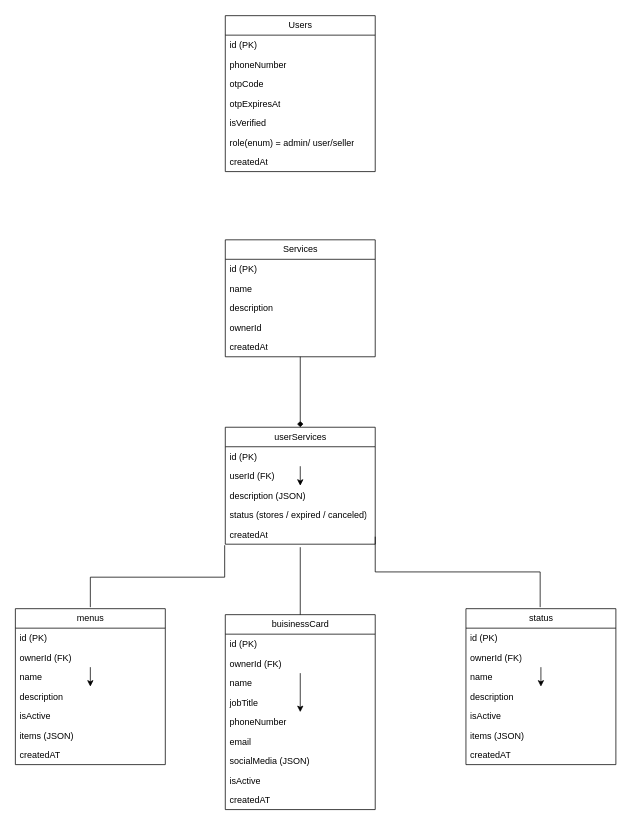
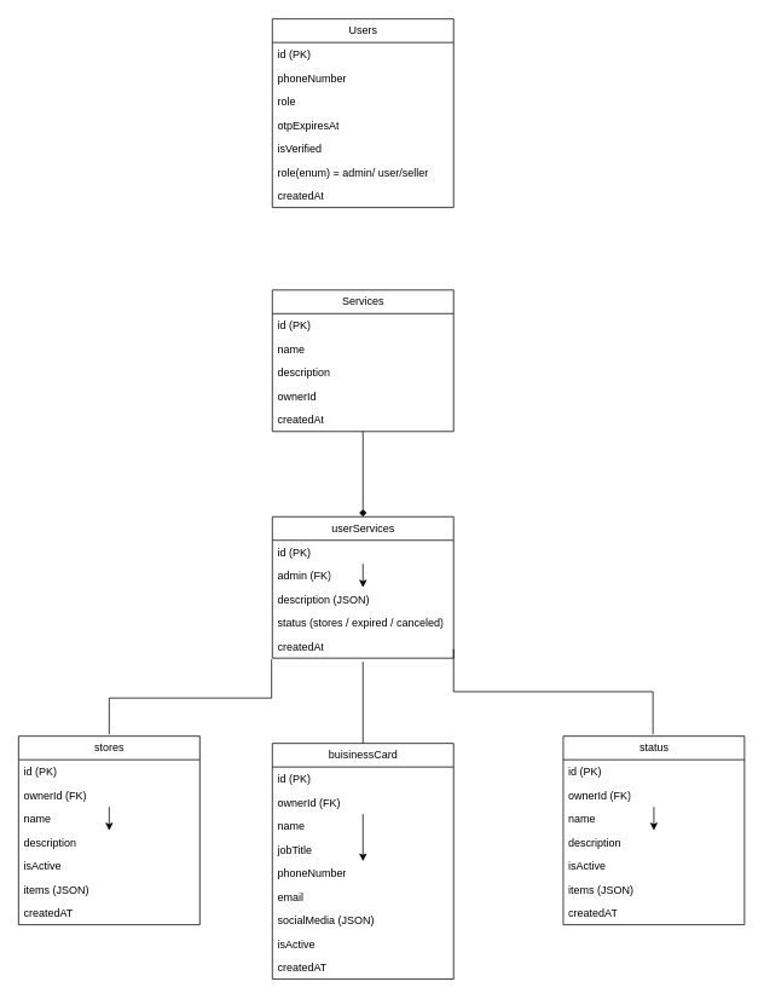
  <mxCell id="0" />
  <mxCell id="1" parent="0" />
  <mxCell id="2" value="Users" style="swimlane;fontStyle=0;childLayout=stackLayout;horizontal=1;startSize=26;fillColor=none;horizontalStack=0;resizeParent=1;resizeParentMax=0;resizeLast=0;collapsible=1;marginBottom=0;html=1;" vertex="1" parent="1"><mxGeometry x="300" y="20" width="200" height="208" as="geometry" /></mxCell>
  <mxCell id="3" value="id (PK)&lt;span style=&quot;white-space: pre;&quot;&gt;&#09;&lt;/span&gt;" style="text;strokeColor=none;fillColor=none;align=left;verticalAlign=top;spacingLeft=4;spacingRight=4;overflow=hidden;rotatable=0;points=[[0,0.5],[1,0.5]];portConstraint=eastwest;whiteSpace=wrap;html=1;" vertex="1" parent="2"><mxGeometry y="26" width="200" height="26" as="geometry" /></mxCell>
  <mxCell id="4" value="phoneNumber&lt;div&gt;&lt;span style=&quot;white-space: pre;&quot;&gt;&#09;&lt;/span&gt;&lt;br&gt;&lt;/div&gt;" style="text;strokeColor=none;fillColor=none;align=left;verticalAlign=top;spacingLeft=4;spacingRight=4;overflow=hidden;rotatable=0;points=[[0,0.5],[1,0.5]];portConstraint=eastwest;whiteSpace=wrap;html=1;" vertex="1" parent="2"><mxGeometry y="52" width="200" height="26" as="geometry" /></mxCell>
- <mxCell id="5" value="otpCode" style="text;strokeColor=none;fillColor=none;align=left;verticalAlign=top;spacingLeft=4;spacingRight=4;overflow=hidden;rotatable=0;points=[[0,0.5],[1,0.5]];portConstraint=eastwest;whiteSpace=wrap;html=1;" vertex="1" parent="2"><mxGeometry y="78" width="200" height="26" as="geometry" /></mxCell>
+ <mxCell id="5" value="role" style="text;strokeColor=none;fillColor=none;align=left;verticalAlign=top;spacingLeft=4;spacingRight=4;overflow=hidden;rotatable=0;points=[[0,0.5],[1,0.5]];portConstraint=eastwest;whiteSpace=wrap;html=1;" vertex="1" parent="2"><mxGeometry y="78" width="200" height="26" as="geometry" /></mxCell>
  <mxCell id="6" value="otpExpiresAt" style="text;strokeColor=none;fillColor=none;align=left;verticalAlign=top;spacingLeft=4;spacingRight=4;overflow=hidden;rotatable=0;points=[[0,0.5],[1,0.5]];portConstraint=eastwest;whiteSpace=wrap;html=1;" vertex="1" parent="2"><mxGeometry y="104" width="200" height="26" as="geometry" /></mxCell>
  <mxCell id="7" value="isVerified" style="text;strokeColor=none;fillColor=none;align=left;verticalAlign=top;spacingLeft=4;spacingRight=4;overflow=hidden;rotatable=0;points=[[0,0.5],[1,0.5]];portConstraint=eastwest;whiteSpace=wrap;html=1;" vertex="1" parent="2"><mxGeometry y="130" width="200" height="26" as="geometry" /></mxCell>
  <mxCell id="8" value="role(enum) = admin/ user/seller" style="text;strokeColor=none;fillColor=none;align=left;verticalAlign=top;spacingLeft=4;spacingRight=4;overflow=hidden;rotatable=0;points=[[0,0.5],[1,0.5]];portConstraint=eastwest;whiteSpace=wrap;html=1;" vertex="1" parent="2"><mxGeometry y="156" width="200" height="26" as="geometry" /></mxCell>
  <mxCell id="9" value="createdAt" style="text;strokeColor=none;fillColor=none;align=left;verticalAlign=top;spacingLeft=4;spacingRight=4;overflow=hidden;rotatable=0;points=[[0,0.5],[1,0.5]];portConstraint=eastwest;whiteSpace=wrap;html=1;" vertex="1" parent="2"><mxGeometry y="182" width="200" height="26" as="geometry" /></mxCell>
  <mxCell id="10" style="edgeStyle=none;html=1;entryX=0.5;entryY=0;entryDx=0;entryDy=0;endArrow=diamond;" edge="1" parent="1" source="11" target="17"><mxGeometry relative="1" as="geometry" /></mxCell>
  <mxCell id="11" value="Services" style="swimlane;fontStyle=0;childLayout=stackLayout;horizontal=1;startSize=26;fillColor=none;horizontalStack=0;resizeParent=1;resizeParentMax=0;resizeLast=0;collapsible=1;marginBottom=0;html=1;" vertex="1" parent="1"><mxGeometry x="300" y="319" width="200" height="156" as="geometry" /></mxCell>
  <mxCell id="12" value="id (PK)" style="text;strokeColor=none;fillColor=none;align=left;verticalAlign=top;spacingLeft=4;spacingRight=4;overflow=hidden;rotatable=0;points=[[0,0.5],[1,0.5]];portConstraint=eastwest;whiteSpace=wrap;html=1;" vertex="1" parent="11"><mxGeometry y="26" width="200" height="26" as="geometry" /></mxCell>
  <mxCell id="13" value="name" style="text;strokeColor=none;fillColor=none;align=left;verticalAlign=top;spacingLeft=4;spacingRight=4;overflow=hidden;rotatable=0;points=[[0,0.5],[1,0.5]];portConstraint=eastwest;whiteSpace=wrap;html=1;" vertex="1" parent="11"><mxGeometry y="52" width="200" height="26" as="geometry" /></mxCell>
  <mxCell id="14" value="description" style="text;strokeColor=none;fillColor=none;align=left;verticalAlign=top;spacingLeft=4;spacingRight=4;overflow=hidden;rotatable=0;points=[[0,0.5],[1,0.5]];portConstraint=eastwest;whiteSpace=wrap;html=1;" vertex="1" parent="11"><mxGeometry y="78" width="200" height="26" as="geometry" /></mxCell>
  <mxCell id="15" value="ownerId" style="text;strokeColor=none;fillColor=none;align=left;verticalAlign=top;spacingLeft=4;spacingRight=4;overflow=hidden;rotatable=0;points=[[0,0.5],[1,0.5]];portConstraint=eastwest;whiteSpace=wrap;html=1;" vertex="1" parent="11"><mxGeometry y="104" width="200" height="26" as="geometry" /></mxCell>
  <mxCell id="16" value="createdAt" style="text;strokeColor=none;fillColor=none;align=left;verticalAlign=top;spacingLeft=4;spacingRight=4;overflow=hidden;rotatable=0;points=[[0,0.5],[1,0.5]];portConstraint=eastwest;whiteSpace=wrap;html=1;" vertex="1" parent="11"><mxGeometry y="130" width="200" height="26" as="geometry" /></mxCell>
  <mxCell id="17" value="userServices" style="swimlane;fontStyle=0;childLayout=stackLayout;horizontal=1;startSize=26;fillColor=none;horizontalStack=0;resizeParent=1;resizeParentMax=0;resizeLast=0;collapsible=1;marginBottom=0;html=1;" vertex="1" parent="1"><mxGeometry x="300" y="569" width="200" height="156" as="geometry" /></mxCell>
  <mxCell id="18" value="" style="edgeStyle=none;html=1;" edge="1" parent="17" source="19" target="21"><mxGeometry relative="1" as="geometry" /></mxCell>
  <mxCell id="19" value="id (PK)" style="text;strokeColor=none;fillColor=none;align=left;verticalAlign=top;spacingLeft=4;spacingRight=4;overflow=hidden;rotatable=0;points=[[0,0.5],[1,0.5]];portConstraint=eastwest;whiteSpace=wrap;html=1;" vertex="1" parent="17"><mxGeometry y="26" width="200" height="26" as="geometry" /></mxCell>
- <mxCell id="20" value="userId (FK)" style="text;strokeColor=none;fillColor=none;align=left;verticalAlign=top;spacingLeft=4;spacingRight=4;overflow=hidden;rotatable=0;points=[[0,0.5],[1,0.5]];portConstraint=eastwest;whiteSpace=wrap;html=1;" vertex="1" parent="17"><mxGeometry y="52" width="200" height="26" as="geometry" /></mxCell>
+ <mxCell id="20" value="admin (FK)" style="text;strokeColor=none;fillColor=none;align=left;verticalAlign=top;spacingLeft=4;spacingRight=4;overflow=hidden;rotatable=0;points=[[0,0.5],[1,0.5]];portConstraint=eastwest;whiteSpace=wrap;html=1;" vertex="1" parent="17"><mxGeometry y="52" width="200" height="26" as="geometry" /></mxCell>
  <mxCell id="21" value="description (JSON)" style="text;strokeColor=none;fillColor=none;align=left;verticalAlign=top;spacingLeft=4;spacingRight=4;overflow=hidden;rotatable=0;points=[[0,0.5],[1,0.5]];portConstraint=eastwest;whiteSpace=wrap;html=1;" vertex="1" parent="17"><mxGeometry y="78" width="200" height="26" as="geometry" /></mxCell>
  <mxCell id="22" value="status (stores / expired / canceled)" style="text;strokeColor=none;fillColor=none;align=left;verticalAlign=top;spacingLeft=4;spacingRight=4;overflow=hidden;rotatable=0;points=[[0,0.5],[1,0.5]];portConstraint=eastwest;whiteSpace=wrap;html=1;" vertex="1" parent="17"><mxGeometry y="104" width="200" height="26" as="geometry" /></mxCell>
  <mxCell id="23" value="createdAt" style="text;strokeColor=none;fillColor=none;align=left;verticalAlign=top;spacingLeft=4;spacingRight=4;overflow=hidden;rotatable=0;points=[[0,0.5],[1,0.5]];portConstraint=eastwest;whiteSpace=wrap;html=1;" vertex="1" parent="17"><mxGeometry y="130" width="200" height="26" as="geometry" /></mxCell>
  <mxCell id="24" value="status" style="swimlane;fontStyle=0;childLayout=stackLayout;horizontal=1;startSize=26;fillColor=none;horizontalStack=0;resizeParent=1;resizeParentMax=0;resizeLast=0;collapsible=1;marginBottom=0;html=1;" vertex="1" parent="1"><mxGeometry x="621" y="811" width="200" height="208" as="geometry" /></mxCell>
  <mxCell id="25" value="" style="edgeStyle=none;html=1;" edge="1" parent="24" source="27" target="29"><mxGeometry relative="1" as="geometry" /></mxCell>
  <mxCell id="26" value="id (PK)" style="text;strokeColor=none;fillColor=none;align=left;verticalAlign=top;spacingLeft=4;spacingRight=4;overflow=hidden;rotatable=0;points=[[0,0.5],[1,0.5]];portConstraint=eastwest;whiteSpace=wrap;html=1;" vertex="1" parent="24"><mxGeometry y="26" width="200" height="26" as="geometry" /></mxCell>
  <mxCell id="27" value="ownerId (FK)" style="text;strokeColor=none;fillColor=none;align=left;verticalAlign=top;spacingLeft=4;spacingRight=4;overflow=hidden;rotatable=0;points=[[0,0.5],[1,0.5]];portConstraint=eastwest;whiteSpace=wrap;html=1;" vertex="1" parent="24"><mxGeometry y="52" width="200" height="26" as="geometry" /></mxCell>
  <mxCell id="28" value="name" style="text;strokeColor=none;fillColor=none;align=left;verticalAlign=top;spacingLeft=4;spacingRight=4;overflow=hidden;rotatable=0;points=[[0,0.5],[1,0.5]];portConstraint=eastwest;whiteSpace=wrap;html=1;" vertex="1" parent="24"><mxGeometry y="78" width="200" height="26" as="geometry" /></mxCell>
  <mxCell id="29" value="description" style="text;strokeColor=none;fillColor=none;align=left;verticalAlign=top;spacingLeft=4;spacingRight=4;overflow=hidden;rotatable=0;points=[[0,0.5],[1,0.5]];portConstraint=eastwest;whiteSpace=wrap;html=1;" vertex="1" parent="24"><mxGeometry y="104" width="200" height="26" as="geometry" /></mxCell>
  <mxCell id="30" value="isActive" style="text;strokeColor=none;fillColor=none;align=left;verticalAlign=top;spacingLeft=4;spacingRight=4;overflow=hidden;rotatable=0;points=[[0,0.5],[1,0.5]];portConstraint=eastwest;whiteSpace=wrap;html=1;" vertex="1" parent="24"><mxGeometry y="130" width="200" height="26" as="geometry" /></mxCell>
  <mxCell id="31" value="items (JSON)" style="text;strokeColor=none;fillColor=none;align=left;verticalAlign=top;spacingLeft=4;spacingRight=4;overflow=hidden;rotatable=0;points=[[0,0.5],[1,0.5]];portConstraint=eastwest;whiteSpace=wrap;html=1;" vertex="1" parent="24"><mxGeometry y="156" width="200" height="26" as="geometry" /></mxCell>
  <mxCell id="32" value="createdAT" style="text;strokeColor=none;fillColor=none;align=left;verticalAlign=top;spacingLeft=4;spacingRight=4;overflow=hidden;rotatable=0;points=[[0,0.5],[1,0.5]];portConstraint=eastwest;whiteSpace=wrap;html=1;" vertex="1" parent="24"><mxGeometry y="182" width="200" height="26" as="geometry" /></mxCell>
- <mxCell id="33" value="menus" style="swimlane;fontStyle=0;childLayout=stackLayout;horizontal=1;startSize=26;fillColor=none;horizontalStack=0;resizeParent=1;resizeParentMax=0;resizeLast=0;collapsible=1;marginBottom=0;html=1;" vertex="1" parent="1"><mxGeometry x="20" y="811" width="200" height="208" as="geometry" /></mxCell>
+ <mxCell id="33" value="stores" style="swimlane;fontStyle=0;childLayout=stackLayout;horizontal=1;startSize=26;fillColor=none;horizontalStack=0;resizeParent=1;resizeParentMax=0;resizeLast=0;collapsible=1;marginBottom=0;html=1;" vertex="1" parent="1"><mxGeometry x="20" y="811" width="200" height="208" as="geometry" /></mxCell>
  <mxCell id="34" value="" style="edgeStyle=none;html=1;" edge="1" parent="33" source="36" target="38"><mxGeometry relative="1" as="geometry" /></mxCell>
  <mxCell id="35" value="id (PK)" style="text;strokeColor=none;fillColor=none;align=left;verticalAlign=top;spacingLeft=4;spacingRight=4;overflow=hidden;rotatable=0;points=[[0,0.5],[1,0.5]];portConstraint=eastwest;whiteSpace=wrap;html=1;" vertex="1" parent="33"><mxGeometry y="26" width="200" height="26" as="geometry" /></mxCell>
  <mxCell id="36" value="ownerId (FK)" style="text;strokeColor=none;fillColor=none;align=left;verticalAlign=top;spacingLeft=4;spacingRight=4;overflow=hidden;rotatable=0;points=[[0,0.5],[1,0.5]];portConstraint=eastwest;whiteSpace=wrap;html=1;" vertex="1" parent="33"><mxGeometry y="52" width="200" height="26" as="geometry" /></mxCell>
  <mxCell id="37" value="name" style="text;strokeColor=none;fillColor=none;align=left;verticalAlign=top;spacingLeft=4;spacingRight=4;overflow=hidden;rotatable=0;points=[[0,0.5],[1,0.5]];portConstraint=eastwest;whiteSpace=wrap;html=1;" vertex="1" parent="33"><mxGeometry y="78" width="200" height="26" as="geometry" /></mxCell>
  <mxCell id="38" value="description" style="text;strokeColor=none;fillColor=none;align=left;verticalAlign=top;spacingLeft=4;spacingRight=4;overflow=hidden;rotatable=0;points=[[0,0.5],[1,0.5]];portConstraint=eastwest;whiteSpace=wrap;html=1;" vertex="1" parent="33"><mxGeometry y="104" width="200" height="26" as="geometry" /></mxCell>
  <mxCell id="39" value="isActive" style="text;strokeColor=none;fillColor=none;align=left;verticalAlign=top;spacingLeft=4;spacingRight=4;overflow=hidden;rotatable=0;points=[[0,0.5],[1,0.5]];portConstraint=eastwest;whiteSpace=wrap;html=1;" vertex="1" parent="33"><mxGeometry y="130" width="200" height="26" as="geometry" /></mxCell>
  <mxCell id="40" value="items (JSON)" style="text;strokeColor=none;fillColor=none;align=left;verticalAlign=top;spacingLeft=4;spacingRight=4;overflow=hidden;rotatable=0;points=[[0,0.5],[1,0.5]];portConstraint=eastwest;whiteSpace=wrap;html=1;" vertex="1" parent="33"><mxGeometry y="156" width="200" height="26" as="geometry" /></mxCell>
  <mxCell id="41" value="createdAT" style="text;strokeColor=none;fillColor=none;align=left;verticalAlign=top;spacingLeft=4;spacingRight=4;overflow=hidden;rotatable=0;points=[[0,0.5],[1,0.5]];portConstraint=eastwest;whiteSpace=wrap;html=1;" vertex="1" parent="33"><mxGeometry y="182" width="200" height="26" as="geometry" /></mxCell>
  <mxCell id="42" value="buisinessCard" style="swimlane;fontStyle=0;childLayout=stackLayout;horizontal=1;startSize=26;fillColor=none;horizontalStack=0;resizeParent=1;resizeParentMax=0;resizeLast=0;collapsible=1;marginBottom=0;html=1;" vertex="1" parent="1"><mxGeometry x="300" y="819" width="200" height="260" as="geometry" /></mxCell>
  <mxCell id="43" value="" style="edgeStyle=none;html=1;" edge="1" parent="42" source="45" target="49"><mxGeometry relative="1" as="geometry" /></mxCell>
  <mxCell id="44" value="id (PK)" style="text;strokeColor=none;fillColor=none;align=left;verticalAlign=top;spacingLeft=4;spacingRight=4;overflow=hidden;rotatable=0;points=[[0,0.5],[1,0.5]];portConstraint=eastwest;whiteSpace=wrap;html=1;" vertex="1" parent="42"><mxGeometry y="26" width="200" height="26" as="geometry" /></mxCell>
  <mxCell id="45" value="ownerId (FK)" style="text;strokeColor=none;fillColor=none;align=left;verticalAlign=top;spacingLeft=4;spacingRight=4;overflow=hidden;rotatable=0;points=[[0,0.5],[1,0.5]];portConstraint=eastwest;whiteSpace=wrap;html=1;" vertex="1" parent="42"><mxGeometry y="52" width="200" height="26" as="geometry" /></mxCell>
  <mxCell id="46" value="" style="edgeStyle=none;html=1;" edge="1" parent="42" source="47" target="48"><mxGeometry relative="1" as="geometry" /></mxCell>
  <mxCell id="47" value="name" style="text;strokeColor=none;fillColor=none;align=left;verticalAlign=top;spacingLeft=4;spacingRight=4;overflow=hidden;rotatable=0;points=[[0,0.5],[1,0.5]];portConstraint=eastwest;whiteSpace=wrap;html=1;" vertex="1" parent="42"><mxGeometry y="78" width="200" height="26" as="geometry" /></mxCell>
  <mxCell id="48" value="jobTitle" style="text;strokeColor=none;fillColor=none;align=left;verticalAlign=top;spacingLeft=4;spacingRight=4;overflow=hidden;rotatable=0;points=[[0,0.5],[1,0.5]];portConstraint=eastwest;whiteSpace=wrap;html=1;" vertex="1" parent="42"><mxGeometry y="104" width="200" height="26" as="geometry" /></mxCell>
  <mxCell id="49" value="phoneNumber" style="text;strokeColor=none;fillColor=none;align=left;verticalAlign=top;spacingLeft=4;spacingRight=4;overflow=hidden;rotatable=0;points=[[0,0.5],[1,0.5]];portConstraint=eastwest;whiteSpace=wrap;html=1;" vertex="1" parent="42"><mxGeometry y="130" width="200" height="26" as="geometry" /></mxCell>
  <mxCell id="50" value="email" style="text;strokeColor=none;fillColor=none;align=left;verticalAlign=top;spacingLeft=4;spacingRight=4;overflow=hidden;rotatable=0;points=[[0,0.5],[1,0.5]];portConstraint=eastwest;whiteSpace=wrap;html=1;" vertex="1" parent="42"><mxGeometry y="156" width="200" height="26" as="geometry" /></mxCell>
  <mxCell id="51" value="socialMedia (JSON)" style="text;strokeColor=none;fillColor=none;align=left;verticalAlign=top;spacingLeft=4;spacingRight=4;overflow=hidden;rotatable=0;points=[[0,0.5],[1,0.5]];portConstraint=eastwest;whiteSpace=wrap;html=1;" vertex="1" parent="42"><mxGeometry y="182" width="200" height="26" as="geometry" /></mxCell>
  <mxCell id="52" value="isActive" style="text;strokeColor=none;fillColor=none;align=left;verticalAlign=top;spacingLeft=4;spacingRight=4;overflow=hidden;rotatable=0;points=[[0,0.5],[1,0.5]];portConstraint=eastwest;whiteSpace=wrap;html=1;" vertex="1" parent="42"><mxGeometry y="208" width="200" height="26" as="geometry" /></mxCell>
  <mxCell id="53" value="createdAT" style="text;strokeColor=none;fillColor=none;align=left;verticalAlign=top;spacingLeft=4;spacingRight=4;overflow=hidden;rotatable=0;points=[[0,0.5],[1,0.5]];portConstraint=eastwest;whiteSpace=wrap;html=1;" vertex="1" parent="42"><mxGeometry y="234" width="200" height="26" as="geometry" /></mxCell>
  <mxCell id="54" value="" style="edgeStyle=elbowEdgeStyle;elbow=vertical;sourcePerimeterSpacing=0;targetPerimeterSpacing=0;startArrow=none;endArrow=none;rounded=0;curved=0;exitX=1;exitY=1;exitDx=0;exitDy=0;" edge="1" parent="1"><mxGeometry relative="1" as="geometry"><mxPoint x="500" y="715" as="sourcePoint" /><mxPoint x="720" y="809" as="targetPoint" /></mxGeometry></mxCell>
  <mxCell id="55" value="" style="edgeStyle=elbowEdgeStyle;elbow=vertical;sourcePerimeterSpacing=0;targetPerimeterSpacing=0;startArrow=none;endArrow=none;rounded=0;curved=0;exitX=-0.004;exitY=1.052;exitDx=0;exitDy=0;exitPerimeter=0;" edge="1" parent="1" source="23"><mxGeometry relative="1" as="geometry"><mxPoint x="50" y="759" as="sourcePoint" /><mxPoint x="120" y="809" as="targetPoint" /><Array as="points"><mxPoint x="210" y="769" /></Array></mxGeometry></mxCell>
  <mxCell id="56" value="" style="endArrow=none;html=1;" edge="1" parent="1"><mxGeometry width="50" height="50" relative="1" as="geometry"><mxPoint x="400" y="819" as="sourcePoint" /><mxPoint x="400" y="729" as="targetPoint" /></mxGeometry></mxCell>
